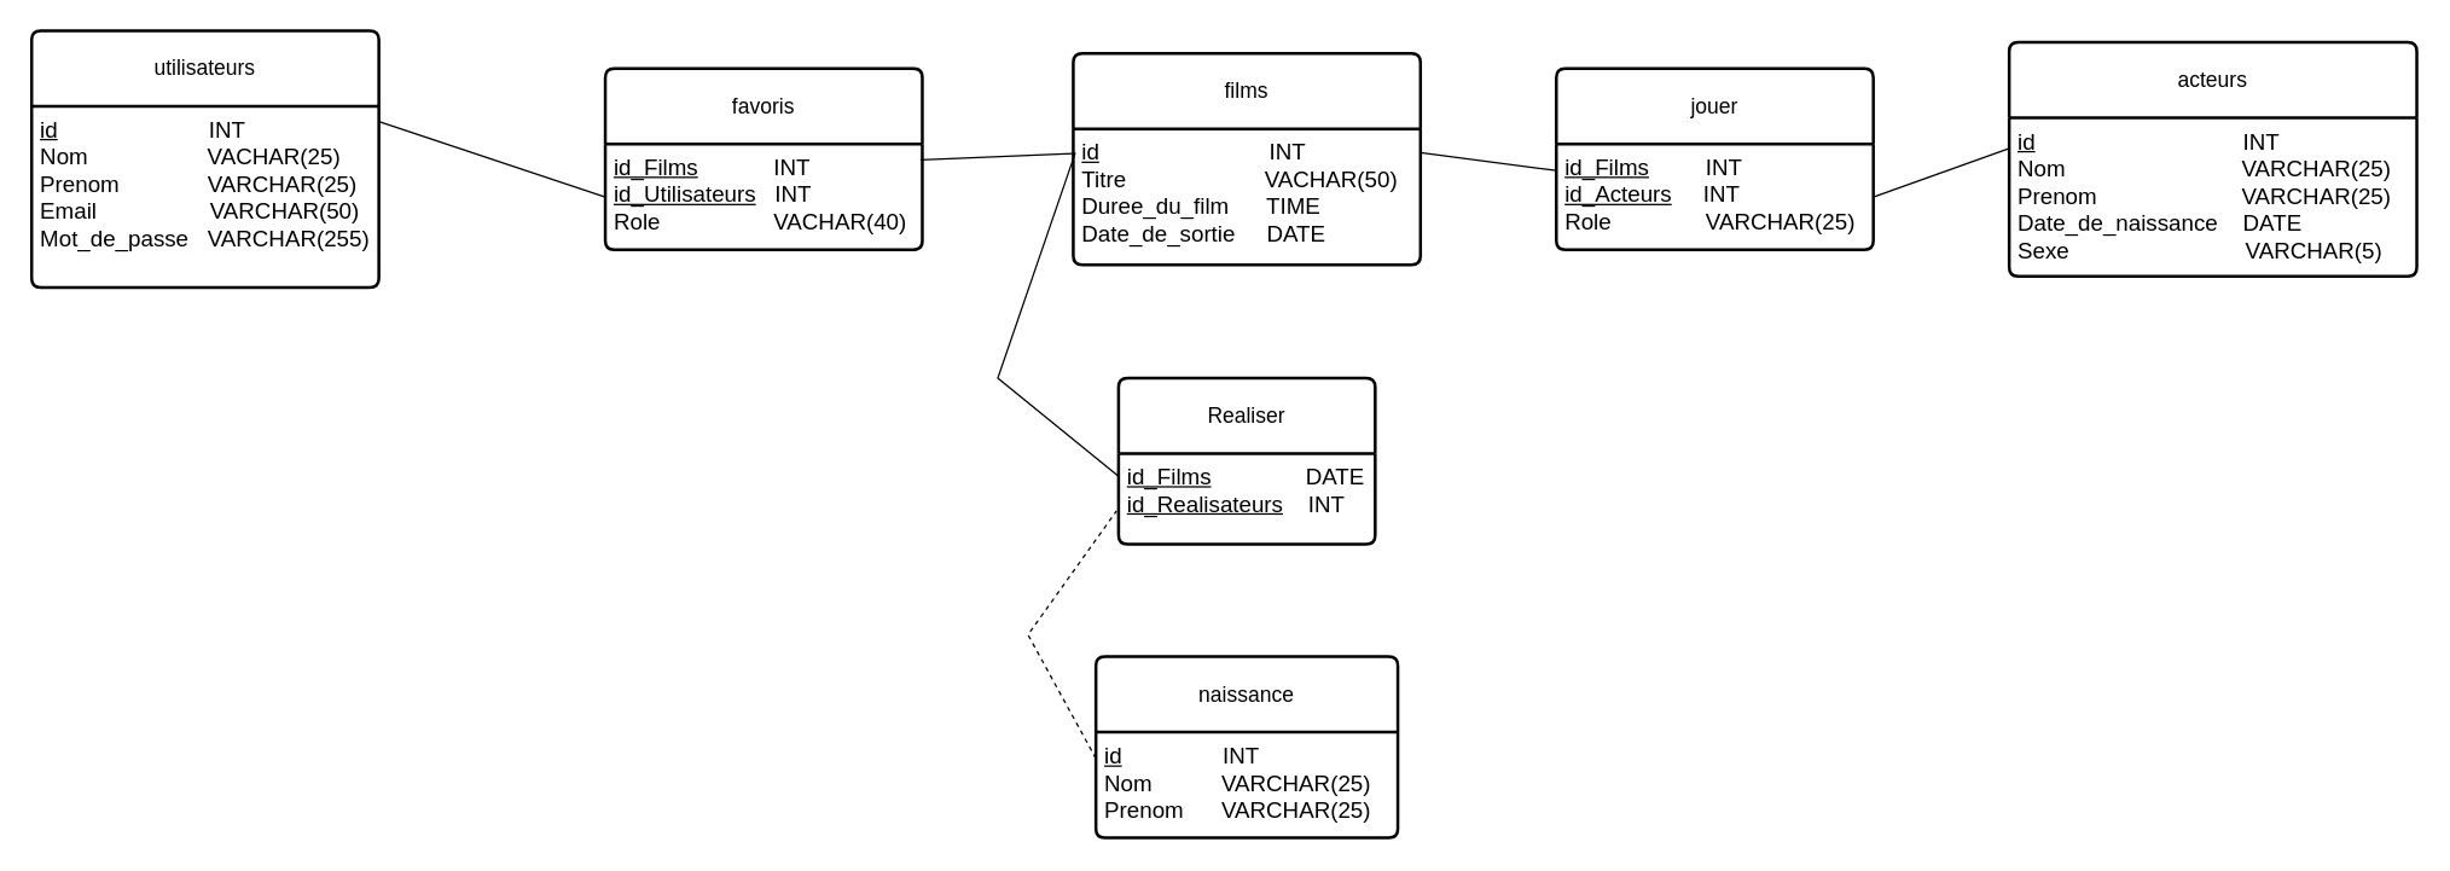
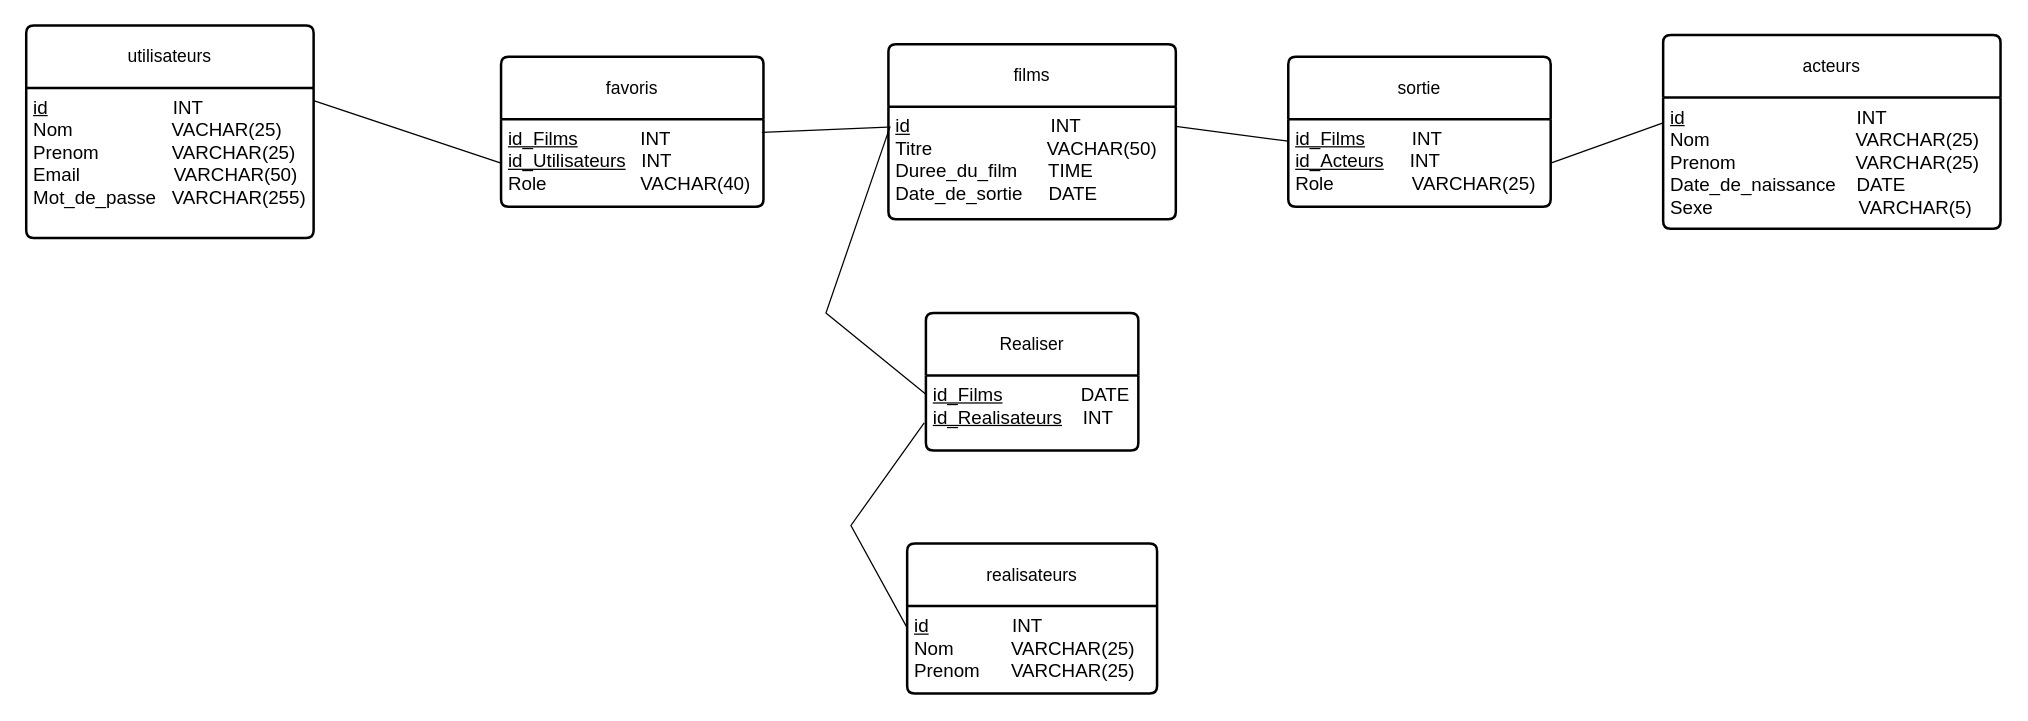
  <mxCell id="0" />
  <mxCell id="1" parent="0" />
  <mxCell id="2" value="utilisateurs" style="swimlane;childLayout=stackLayout;horizontal=1;startSize=50;horizontalStack=0;rounded=1;fontSize=14;fontStyle=0;strokeWidth=2;resizeParent=0;resizeLast=1;shadow=0;dashed=0;align=center;arcSize=4;whiteSpace=wrap;html=1;" vertex="1" parent="1"><mxGeometry x="20" y="20" width="230" height="170" as="geometry" /></mxCell>
  <mxCell id="3" value="&lt;font style=&quot;font-size: 15px;&quot;&gt;&lt;u&gt;id&lt;/u&gt;&amp;nbsp; &amp;nbsp; &amp;nbsp; &amp;nbsp; &amp;nbsp; &amp;nbsp; &amp;nbsp; &amp;nbsp; &amp;nbsp; &amp;nbsp; &amp;nbsp; &amp;nbsp; INT&lt;br&gt;Nom&amp;nbsp; &amp;nbsp; &amp;nbsp; &amp;nbsp; &amp;nbsp; &amp;nbsp; &amp;nbsp; &amp;nbsp; &amp;nbsp; &amp;nbsp;VACHAR(25)&lt;br&gt;Prenom&amp;nbsp; &amp;nbsp; &amp;nbsp; &amp;nbsp; &amp;nbsp; &amp;nbsp; &amp;nbsp; VARCHAR(25)&lt;br&gt;Email&amp;nbsp; &amp;nbsp; &amp;nbsp; &amp;nbsp; &amp;nbsp; &amp;nbsp; &amp;nbsp; &amp;nbsp; &amp;nbsp; VARCHAR(50)&lt;br&gt;Mot_de_passe&amp;nbsp; &amp;nbsp;VARCHAR(255)&lt;br&gt;&lt;/font&gt;" style="align=left;strokeColor=none;fillColor=none;spacingLeft=4;fontSize=12;verticalAlign=top;resizable=0;rotatable=0;part=1;html=1;" vertex="1" parent="2"><mxGeometry y="50" width="230" height="120" as="geometry" /></mxCell>
  <mxCell id="4" value="favoris" style="swimlane;childLayout=stackLayout;horizontal=1;startSize=50;horizontalStack=0;rounded=1;fontSize=14;fontStyle=0;strokeWidth=2;resizeParent=0;resizeLast=1;shadow=0;dashed=0;align=center;arcSize=4;whiteSpace=wrap;html=1;" vertex="1" parent="1"><mxGeometry x="400" y="45" width="210" height="120" as="geometry" /></mxCell>
  <mxCell id="5" value="&lt;font style=&quot;font-size: 15px;&quot;&gt;&lt;u&gt;id_Films&lt;/u&gt;&amp;nbsp; &amp;nbsp; &amp;nbsp; &amp;nbsp; &amp;nbsp; &amp;nbsp; INT&lt;/font&gt;&lt;span style=&quot;font-size: 15px;&quot;&gt;&lt;u&gt;&lt;br&gt;id_Utilisateurs&lt;/u&gt;&amp;nbsp; &amp;nbsp;INT&lt;br&gt;Role&amp;nbsp; &amp;nbsp; &amp;nbsp; &amp;nbsp; &amp;nbsp; &amp;nbsp; &amp;nbsp; &amp;nbsp; &amp;nbsp; VACHAR(40)&lt;br&gt;&lt;/span&gt;" style="align=left;strokeColor=none;fillColor=none;spacingLeft=4;fontSize=12;verticalAlign=top;resizable=0;rotatable=0;part=1;html=1;" vertex="1" parent="4"><mxGeometry y="50" width="210" height="70" as="geometry" /></mxCell>
  <mxCell id="6" value="films" style="swimlane;childLayout=stackLayout;horizontal=1;startSize=50;horizontalStack=0;rounded=1;fontSize=14;fontStyle=0;strokeWidth=2;resizeParent=0;resizeLast=1;shadow=0;dashed=0;align=center;arcSize=4;whiteSpace=wrap;html=1;" vertex="1" parent="1"><mxGeometry x="710" y="35" width="230" height="140" as="geometry" /></mxCell>
  <mxCell id="7" value="&lt;span style=&quot;font-size: 15px;&quot;&gt;&lt;u&gt;id&lt;/u&gt;&amp;nbsp; &amp;nbsp; &amp;nbsp; &amp;nbsp; &amp;nbsp; &amp;nbsp; &amp;nbsp; &amp;nbsp; &amp;nbsp; &amp;nbsp; &amp;nbsp; &amp;nbsp; &amp;nbsp; &amp;nbsp;INT&lt;br&gt;Titre&amp;nbsp; &amp;nbsp; &amp;nbsp; &amp;nbsp; &amp;nbsp; &amp;nbsp; &amp;nbsp; &amp;nbsp; &amp;nbsp; &amp;nbsp; &amp;nbsp; VACHAR(50)&lt;br&gt;Duree_du_film&amp;nbsp; &amp;nbsp; &amp;nbsp; TIME&lt;br&gt;Date_de_sortie&amp;nbsp; &amp;nbsp; &amp;nbsp;DATE&lt;br&gt;&lt;/span&gt;" style="align=left;strokeColor=none;fillColor=none;spacingLeft=4;fontSize=12;verticalAlign=top;resizable=0;rotatable=0;part=1;html=1;" vertex="1" parent="6"><mxGeometry y="50" width="230" height="90" as="geometry" /></mxCell>
  <mxCell id="8" value="Realiser" style="swimlane;childLayout=stackLayout;horizontal=1;startSize=50;horizontalStack=0;rounded=1;fontSize=14;fontStyle=0;strokeWidth=2;resizeParent=0;resizeLast=1;shadow=0;dashed=0;align=center;arcSize=4;whiteSpace=wrap;html=1;" vertex="1" parent="1"><mxGeometry x="740" y="250" width="170" height="110" as="geometry" /></mxCell>
  <mxCell id="9" value="&lt;font style=&quot;font-size: 15px;&quot;&gt;&lt;u&gt;id_Films&lt;/u&gt;&amp;nbsp; &amp;nbsp; &amp;nbsp; &amp;nbsp; &amp;nbsp; &amp;nbsp; &amp;nbsp; &amp;nbsp;DATE&lt;br&gt;&lt;u&gt;id_Realisateurs&lt;/u&gt;&amp;nbsp; &amp;nbsp; INT&lt;/font&gt;" style="align=left;strokeColor=none;fillColor=none;spacingLeft=4;fontSize=12;verticalAlign=top;resizable=0;rotatable=0;part=1;html=1;" vertex="1" parent="8"><mxGeometry y="50" width="170" height="60" as="geometry" /></mxCell>
- <mxCell id="10" value="naissance" style="swimlane;childLayout=stackLayout;horizontal=1;startSize=50;horizontalStack=0;rounded=1;fontSize=14;fontStyle=0;strokeWidth=2;resizeParent=0;resizeLast=1;shadow=0;dashed=0;align=center;arcSize=4;whiteSpace=wrap;html=1;" vertex="1" parent="1"><mxGeometry x="725" y="434.5" width="200" height="120" as="geometry" /></mxCell>
+ <mxCell id="10" value="realisateurs" style="swimlane;childLayout=stackLayout;horizontal=1;startSize=50;horizontalStack=0;rounded=1;fontSize=14;fontStyle=0;strokeWidth=2;resizeParent=0;resizeLast=1;shadow=0;dashed=0;align=center;arcSize=4;whiteSpace=wrap;html=1;" vertex="1" parent="1"><mxGeometry x="725" y="434.5" width="200" height="120" as="geometry" /></mxCell>
  <mxCell id="11" value="&lt;font style=&quot;font-size: 15px;&quot;&gt;&lt;u&gt;id&lt;/u&gt;&amp;nbsp; &amp;nbsp; &amp;nbsp; &amp;nbsp; &amp;nbsp; &amp;nbsp; &amp;nbsp; &amp;nbsp; INT&lt;br&gt;Nom&amp;nbsp; &amp;nbsp; &amp;nbsp; &amp;nbsp; &amp;nbsp; &amp;nbsp;VARCHAR(25)&lt;br&gt;Prenom&amp;nbsp; &amp;nbsp; &amp;nbsp; VARCHAR(25)&lt;/font&gt;" style="align=left;strokeColor=none;fillColor=none;spacingLeft=4;fontSize=12;verticalAlign=top;resizable=0;rotatable=0;part=1;html=1;" vertex="1" parent="10"><mxGeometry y="50" width="200" height="70" as="geometry" /></mxCell>
- <mxCell id="12" value="jouer" style="swimlane;childLayout=stackLayout;horizontal=1;startSize=50;horizontalStack=0;rounded=1;fontSize=14;fontStyle=0;strokeWidth=2;resizeParent=0;resizeLast=1;shadow=0;dashed=0;align=center;arcSize=4;whiteSpace=wrap;html=1;" vertex="1" parent="1"><mxGeometry x="1030" y="45" width="210" height="120" as="geometry" /></mxCell>
+ <mxCell id="12" value="sortie" style="swimlane;childLayout=stackLayout;horizontal=1;startSize=50;horizontalStack=0;rounded=1;fontSize=14;fontStyle=0;strokeWidth=2;resizeParent=0;resizeLast=1;shadow=0;dashed=0;align=center;arcSize=4;whiteSpace=wrap;html=1;" vertex="1" parent="1"><mxGeometry x="1030" y="45" width="210" height="120" as="geometry" /></mxCell>
  <mxCell id="13" value="&lt;span style=&quot;font-size: 15px;&quot;&gt;&lt;u&gt;id_Films&lt;/u&gt;&amp;nbsp; &amp;nbsp; &amp;nbsp; &amp;nbsp; &amp;nbsp;INT&lt;br&gt;&lt;u&gt;id_Acteurs&lt;/u&gt;&amp;nbsp; &amp;nbsp; &amp;nbsp;INT&lt;br&gt;Role&amp;nbsp; &amp;nbsp; &amp;nbsp; &amp;nbsp; &amp;nbsp; &amp;nbsp; &amp;nbsp; &amp;nbsp;VARCHAR(25)&lt;br&gt;&lt;/span&gt;" style="align=left;strokeColor=none;fillColor=none;spacingLeft=4;fontSize=12;verticalAlign=top;resizable=0;rotatable=0;part=1;html=1;" vertex="1" parent="12"><mxGeometry y="50" width="210" height="70" as="geometry" /></mxCell>
  <mxCell id="14" value="&lt;span style=&quot;font-size: 15px;&quot;&gt;&lt;br&gt;&lt;/span&gt;" style="align=left;strokeColor=none;fillColor=none;spacingLeft=4;fontSize=12;verticalAlign=top;resizable=0;rotatable=0;part=1;html=1;" vertex="1" parent="12"><mxGeometry y="120" width="210" as="geometry" /></mxCell>
  <mxCell id="15" value="acteurs" style="swimlane;childLayout=stackLayout;horizontal=1;startSize=50;horizontalStack=0;rounded=1;fontSize=14;fontStyle=0;strokeWidth=2;resizeParent=0;resizeLast=1;shadow=0;dashed=0;align=center;arcSize=4;whiteSpace=wrap;html=1;" vertex="1" parent="1"><mxGeometry x="1330" y="27.5" width="270" height="155" as="geometry" /></mxCell>
  <mxCell id="16" value="&lt;span style=&quot;font-size: 15px;&quot;&gt;&lt;u&gt;id&lt;/u&gt;&amp;nbsp; &amp;nbsp; &amp;nbsp; &amp;nbsp; &amp;nbsp; &amp;nbsp; &amp;nbsp; &amp;nbsp; &amp;nbsp; &amp;nbsp; &amp;nbsp; &amp;nbsp; &amp;nbsp; &amp;nbsp; &amp;nbsp; &amp;nbsp; &amp;nbsp;INT&lt;br&gt;Nom&amp;nbsp; &amp;nbsp; &amp;nbsp; &amp;nbsp; &amp;nbsp; &amp;nbsp; &amp;nbsp; &amp;nbsp; &amp;nbsp; &amp;nbsp; &amp;nbsp; &amp;nbsp; &amp;nbsp; &amp;nbsp; VARCHAR(25)&lt;br&gt;Prenom&amp;nbsp; &amp;nbsp; &amp;nbsp; &amp;nbsp; &amp;nbsp; &amp;nbsp; &amp;nbsp; &amp;nbsp; &amp;nbsp; &amp;nbsp; &amp;nbsp; &amp;nbsp;VARCHAR(25)&lt;br&gt;Date_de_naissance&amp;nbsp; &amp;nbsp; DATE&lt;br&gt;Sexe&amp;nbsp; &amp;nbsp; &amp;nbsp; &amp;nbsp; &amp;nbsp; &amp;nbsp; &amp;nbsp; &amp;nbsp; &amp;nbsp; &amp;nbsp; &amp;nbsp; &amp;nbsp; &amp;nbsp; &amp;nbsp; VARCHAR(5)&lt;br&gt;&lt;/span&gt;" style="align=left;strokeColor=none;fillColor=none;spacingLeft=4;fontSize=12;verticalAlign=top;resizable=0;rotatable=0;part=1;html=1;" vertex="1" parent="15"><mxGeometry y="50" width="270" height="105" as="geometry" /></mxCell>
  <mxCell id="17" value="" style="endArrow=none;html=1;rounded=0;entryX=0;entryY=0.5;entryDx=0;entryDy=0;" edge="1" parent="1" target="5"><mxGeometry width="50" height="50" relative="1" as="geometry"><mxPoint x="250" y="80" as="sourcePoint" /><mxPoint x="370" y="190" as="targetPoint" /></mxGeometry></mxCell>
  <mxCell id="18" value="" style="endArrow=none;html=1;rounded=0;exitX=0.994;exitY=0.148;exitDx=0;exitDy=0;entryX=-0.003;entryY=0.181;entryDx=0;entryDy=0;entryPerimeter=0;exitPerimeter=0;" edge="1" parent="1" source="5" target="7"><mxGeometry width="50" height="50" relative="1" as="geometry"><mxPoint x="570" y="260" as="sourcePoint" /><mxPoint x="620" y="210" as="targetPoint" /></mxGeometry></mxCell>
  <mxCell id="19" value="" style="endArrow=none;html=1;rounded=0;exitX=1;exitY=0.174;exitDx=0;exitDy=0;exitPerimeter=0;entryX=0;entryY=0.25;entryDx=0;entryDy=0;" edge="1" parent="1" source="7" target="13"><mxGeometry width="50" height="50" relative="1" as="geometry"><mxPoint x="1030" y="280" as="sourcePoint" /><mxPoint x="1080" y="230" as="targetPoint" /></mxGeometry></mxCell>
  <mxCell id="20" value="" style="endArrow=none;html=1;rounded=0;exitX=1;exitY=0.5;exitDx=0;exitDy=0;entryX=-0.002;entryY=0.195;entryDx=0;entryDy=0;entryPerimeter=0;" edge="1" parent="1" source="13" target="16"><mxGeometry width="50" height="50" relative="1" as="geometry"><mxPoint x="1240" y="290" as="sourcePoint" /><mxPoint x="1290" y="240" as="targetPoint" /></mxGeometry></mxCell>
  <mxCell id="21" value="" style="endArrow=none;html=1;rounded=0;exitX=0;exitY=0.25;exitDx=0;exitDy=0;entryX=0.006;entryY=0.174;entryDx=0;entryDy=0;entryPerimeter=0;" edge="1" parent="1" source="9" target="7"><mxGeometry width="50" height="50" relative="1" as="geometry"><mxPoint x="620" y="290" as="sourcePoint" /><mxPoint x="670" y="240" as="targetPoint" /><Array as="points"><mxPoint x="660" y="250" /></Array></mxGeometry></mxCell>
- <mxCell id="22" value="" style="endArrow=none;html=1;rounded=0;entryX=-0.008;entryY=0.633;entryDx=0;entryDy=0;entryPerimeter=0;exitX=0;exitY=0.25;exitDx=0;exitDy=0;dashed=1;" edge="1" parent="1" source="11" target="9"><mxGeometry width="50" height="50" relative="1" as="geometry"><mxPoint x="580" y="440" as="sourcePoint" /><mxPoint x="630" y="390" as="targetPoint" /><Array as="points"><mxPoint x="680" y="420" /></Array></mxGeometry></mxCell>
+ <mxCell id="22" value="" style="endArrow=none;html=1;rounded=0;entryX=-0.008;entryY=0.633;entryDx=0;entryDy=0;entryPerimeter=0;exitX=0;exitY=0.25;exitDx=0;exitDy=0;" edge="1" parent="1" source="11" target="9"><mxGeometry width="50" height="50" relative="1" as="geometry"><mxPoint x="580" y="440" as="sourcePoint" /><mxPoint x="630" y="390" as="targetPoint" /><Array as="points"><mxPoint x="680" y="420" /></Array></mxGeometry></mxCell>
